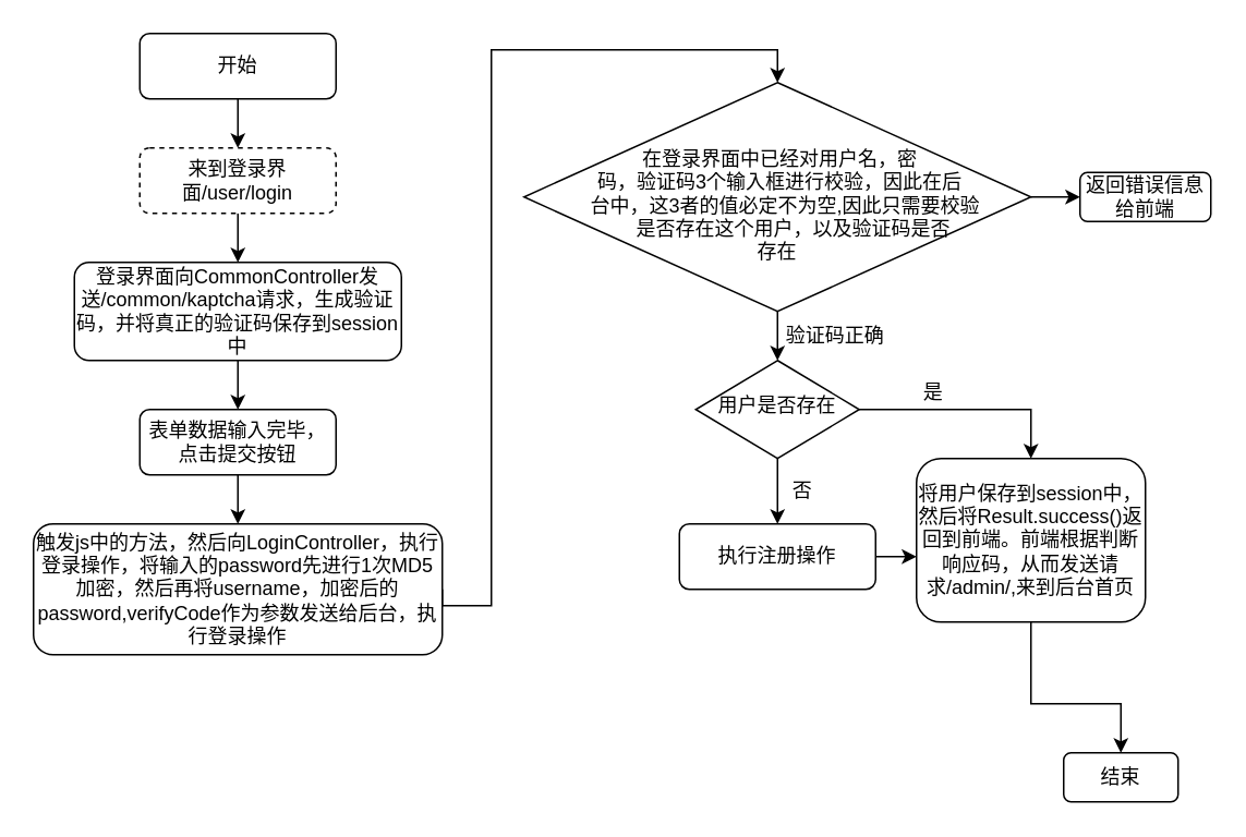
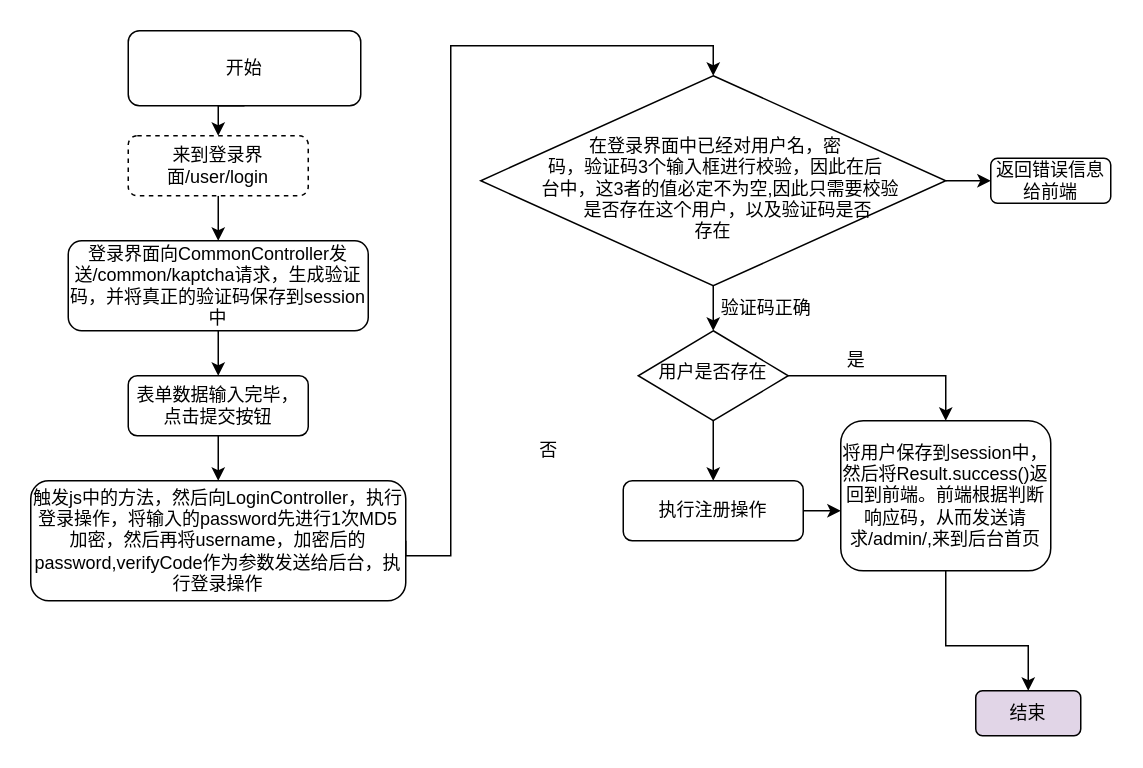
  <mxCell id="0" />
  <mxCell id="1" parent="0" />
  <mxCell id="2" style="edgeStyle=orthogonalEdgeStyle;rounded=0;orthogonalLoop=1;jettySize=auto;html=1;exitX=0.5;exitY=1;exitDx=0;exitDy=0;entryX=0.5;entryY=0;entryDx=0;entryDy=0;" parent="1" source="3" target="15" edge="1"><mxGeometry relative="1" as="geometry" /></mxCell>
- <mxCell id="3" value="开始" style="rounded=1;whiteSpace=wrap;html=1;fontSize=12;glass=0;strokeWidth=1;shadow=0;" parent="1" vertex="1"><mxGeometry x="85" y="20" width="120" height="40" as="geometry" /></mxCell>
+ <mxCell id="3" value="开始" style="rounded=1;whiteSpace=wrap;html=1;fontSize=12;glass=0;strokeWidth=1;shadow=0;" parent="1" vertex="1"><mxGeometry x="85" y="20" width="155" height="50" as="geometry" /></mxCell>
  <mxCell id="4" style="edgeStyle=orthogonalEdgeStyle;rounded=0;orthogonalLoop=1;jettySize=auto;html=1;exitX=0.5;exitY=1;exitDx=0;exitDy=0;entryX=0.5;entryY=0;entryDx=0;entryDy=0;" parent="1" source="6" edge="1"><mxGeometry relative="1" as="geometry"><mxPoint x="475" y="220" as="targetPoint" /></mxGeometry></mxCell>
  <mxCell id="5" style="edgeStyle=orthogonalEdgeStyle;rounded=0;orthogonalLoop=1;jettySize=auto;html=1;exitX=1;exitY=0.5;exitDx=0;exitDy=0;entryX=0;entryY=0.5;entryDx=0;entryDy=0;" parent="1" source="6" target="25" edge="1"><mxGeometry relative="1" as="geometry" /></mxCell>
  <mxCell id="6" value="&amp;nbsp;&lt;br&gt;&amp;nbsp;在登录界面中已经对用户名，密&lt;br&gt;&amp;nbsp;码，验证码3个输入框进行校验，因此在后&lt;br&gt;&amp;nbsp; &amp;nbsp;台中，这3者的值必定不为空,因此只需要校验&lt;br&gt;&amp;nbsp; &amp;nbsp; &amp;nbsp; 是否存在这个用户，以及验证码是否&lt;br&gt;存在" style="rhombus;whiteSpace=wrap;html=1;shadow=0;fontFamily=Helvetica;fontSize=12;align=center;strokeWidth=1;spacing=6;spacingTop=-4;" parent="1" vertex="1"><mxGeometry x="320" y="50" width="310" height="140" as="geometry" /></mxCell>
  <mxCell id="7" style="edgeStyle=orthogonalEdgeStyle;rounded=0;orthogonalLoop=1;jettySize=auto;html=1;exitX=0.5;exitY=1;exitDx=0;exitDy=0;entryX=0.5;entryY=0;entryDx=0;entryDy=0;" parent="1" source="9" target="13" edge="1"><mxGeometry relative="1" as="geometry" /></mxCell>
  <mxCell id="8" style="edgeStyle=orthogonalEdgeStyle;rounded=0;orthogonalLoop=1;jettySize=auto;html=1;exitX=1;exitY=0.5;exitDx=0;exitDy=0;entryX=0.5;entryY=0;entryDx=0;entryDy=0;" parent="1" source="9" target="11" edge="1"><mxGeometry relative="1" as="geometry" /></mxCell>
  <mxCell id="9" value="用户是否存在" style="rhombus;whiteSpace=wrap;html=1;shadow=0;fontFamily=Helvetica;fontSize=12;align=center;strokeWidth=1;spacing=6;spacingTop=-4;" parent="1" vertex="1"><mxGeometry x="425" y="220" width="100" height="60" as="geometry" /></mxCell>
  <mxCell id="10" style="edgeStyle=orthogonalEdgeStyle;rounded=0;orthogonalLoop=1;jettySize=auto;html=1;exitX=0.5;exitY=1;exitDx=0;exitDy=0;entryX=0.5;entryY=0;entryDx=0;entryDy=0;" parent="1" source="11" target="26" edge="1"><mxGeometry relative="1" as="geometry"><Array as="points"><mxPoint x="630" y="430" /><mxPoint x="685" y="430" /></Array></mxGeometry></mxCell>
  <mxCell id="11" value="将用户保存到session中，然后将Result.success()返回到前端。前端根据判断响应码，从而发送请求/admin/,来到后台首页" style="rounded=1;whiteSpace=wrap;html=1;fontSize=12;glass=0;strokeWidth=1;shadow=0;" parent="1" vertex="1"><mxGeometry x="560" y="280" width="140" height="100" as="geometry" /></mxCell>
  <mxCell id="12" style="edgeStyle=orthogonalEdgeStyle;rounded=0;orthogonalLoop=1;jettySize=auto;html=1;exitX=1;exitY=0.5;exitDx=0;exitDy=0;" parent="1" source="13" edge="1"><mxGeometry relative="1" as="geometry"><mxPoint x="560" y="340" as="targetPoint" /></mxGeometry></mxCell>
  <mxCell id="13" value="执行注册操作" style="rounded=1;whiteSpace=wrap;html=1;fontSize=12;glass=0;strokeWidth=1;shadow=0;" parent="1" vertex="1"><mxGeometry x="415" y="320" width="120" height="40" as="geometry" /></mxCell>
  <mxCell id="14" style="edgeStyle=orthogonalEdgeStyle;rounded=0;orthogonalLoop=1;jettySize=auto;html=1;exitX=0.5;exitY=1;exitDx=0;exitDy=0;entryX=0.5;entryY=0;entryDx=0;entryDy=0;" parent="1" source="15" target="17" edge="1"><mxGeometry relative="1" as="geometry" /></mxCell>
  <mxCell id="15" value="来到登录界面/user/login" style="rounded=1;whiteSpace=wrap;html=1;fontSize=12;glass=0;strokeWidth=1;shadow=0;dashed=1;" parent="1" vertex="1"><mxGeometry x="85" y="90" width="120" height="40" as="geometry" /></mxCell>
  <mxCell id="16" style="edgeStyle=orthogonalEdgeStyle;rounded=0;orthogonalLoop=1;jettySize=auto;html=1;exitX=0.5;exitY=1;exitDx=0;exitDy=0;entryX=0.5;entryY=0;entryDx=0;entryDy=0;" parent="1" source="17" target="19" edge="1"><mxGeometry relative="1" as="geometry" /></mxCell>
  <mxCell id="17" value="登录界面向CommonController发送/common/kaptcha请求，生成验证码，并将真正的验证码保存到session中" style="rounded=1;whiteSpace=wrap;html=1;fontSize=12;glass=0;strokeWidth=1;shadow=0;" parent="1" vertex="1"><mxGeometry x="45" y="160" width="200" height="60" as="geometry" /></mxCell>
  <mxCell id="18" style="edgeStyle=orthogonalEdgeStyle;rounded=0;orthogonalLoop=1;jettySize=auto;html=1;exitX=0.5;exitY=1;exitDx=0;exitDy=0;entryX=0.5;entryY=0;entryDx=0;entryDy=0;" parent="1" source="19" target="21" edge="1"><mxGeometry relative="1" as="geometry" /></mxCell>
  <mxCell id="19" value="表单数据输入完毕，点击提交按钮" style="rounded=1;whiteSpace=wrap;html=1;fontSize=12;glass=0;strokeWidth=1;shadow=0;" parent="1" vertex="1"><mxGeometry x="85" y="250" width="120" height="40" as="geometry" /></mxCell>
  <mxCell id="20" style="edgeStyle=orthogonalEdgeStyle;rounded=0;orthogonalLoop=1;jettySize=auto;html=1;exitX=1;exitY=0.5;exitDx=0;exitDy=0;entryX=0.5;entryY=0;entryDx=0;entryDy=0;" parent="1" source="21" target="6" edge="1"><mxGeometry relative="1" as="geometry"><Array as="points"><mxPoint x="270" y="370" /><mxPoint x="300" y="370" /><mxPoint x="300" y="30" /><mxPoint x="475" y="30" /></Array></mxGeometry></mxCell>
  <mxCell id="21" value="触发js中的方法，然后向LoginController，执行登录操作，将输入的password先进行1次MD5加密，然后再将username，加密后的password,verifyCode作为参数发送给后台，执行登录操作" style="rounded=1;whiteSpace=wrap;html=1;fontSize=12;glass=0;strokeWidth=1;shadow=0;" parent="1" vertex="1"><mxGeometry x="20" y="320" width="250" height="80" as="geometry" /></mxCell>
  <mxCell id="22" value="验证码正确" style="text;html=1;align=center;verticalAlign=middle;resizable=0;points=[];autosize=1;strokeColor=none;fillColor=none;" parent="1" vertex="1"><mxGeometry x="470" y="190" width="80" height="30" as="geometry" /></mxCell>
- <mxCell id="23" value="否" style="text;html=1;align=center;verticalAlign=middle;resizable=0;points=[];autosize=1;strokeColor=none;fillColor=none;" parent="1" vertex="1"><mxGeometry x="470" y="285" width="40" height="30" as="geometry" /></mxCell>
+ <mxCell id="23" value="否" style="text;html=1;align=center;verticalAlign=middle;resizable=0;points=[];autosize=1;strokeColor=none;fillColor=none;" parent="1" vertex="1"><mxGeometry x="345" y="285" width="40" height="30" as="geometry" /></mxCell>
  <mxCell id="24" value="是" style="text;html=1;align=center;verticalAlign=middle;resizable=0;points=[];autosize=1;strokeColor=none;fillColor=none;" parent="1" vertex="1"><mxGeometry x="550" y="225" width="40" height="30" as="geometry" /></mxCell>
  <mxCell id="25" value="返回错误信息&lt;br&gt;给前端" style="rounded=1;whiteSpace=wrap;html=1;fontSize=12;glass=0;strokeWidth=1;shadow=0;" parent="1" vertex="1"><mxGeometry x="660" y="105" width="80" height="30" as="geometry" /></mxCell>
- <mxCell id="26" value="结束" style="rounded=1;whiteSpace=wrap;html=1;fontSize=12;glass=0;strokeWidth=1;shadow=0;" parent="1" vertex="1"><mxGeometry x="650" y="460" width="70" height="30" as="geometry" /></mxCell>
+ <mxCell id="26" value="结束" style="rounded=1;whiteSpace=wrap;html=1;fontSize=12;glass=0;strokeWidth=1;shadow=0;fillColor=#e1d5e7;" parent="1" vertex="1"><mxGeometry x="650" y="460" width="70" height="30" as="geometry" /></mxCell>
